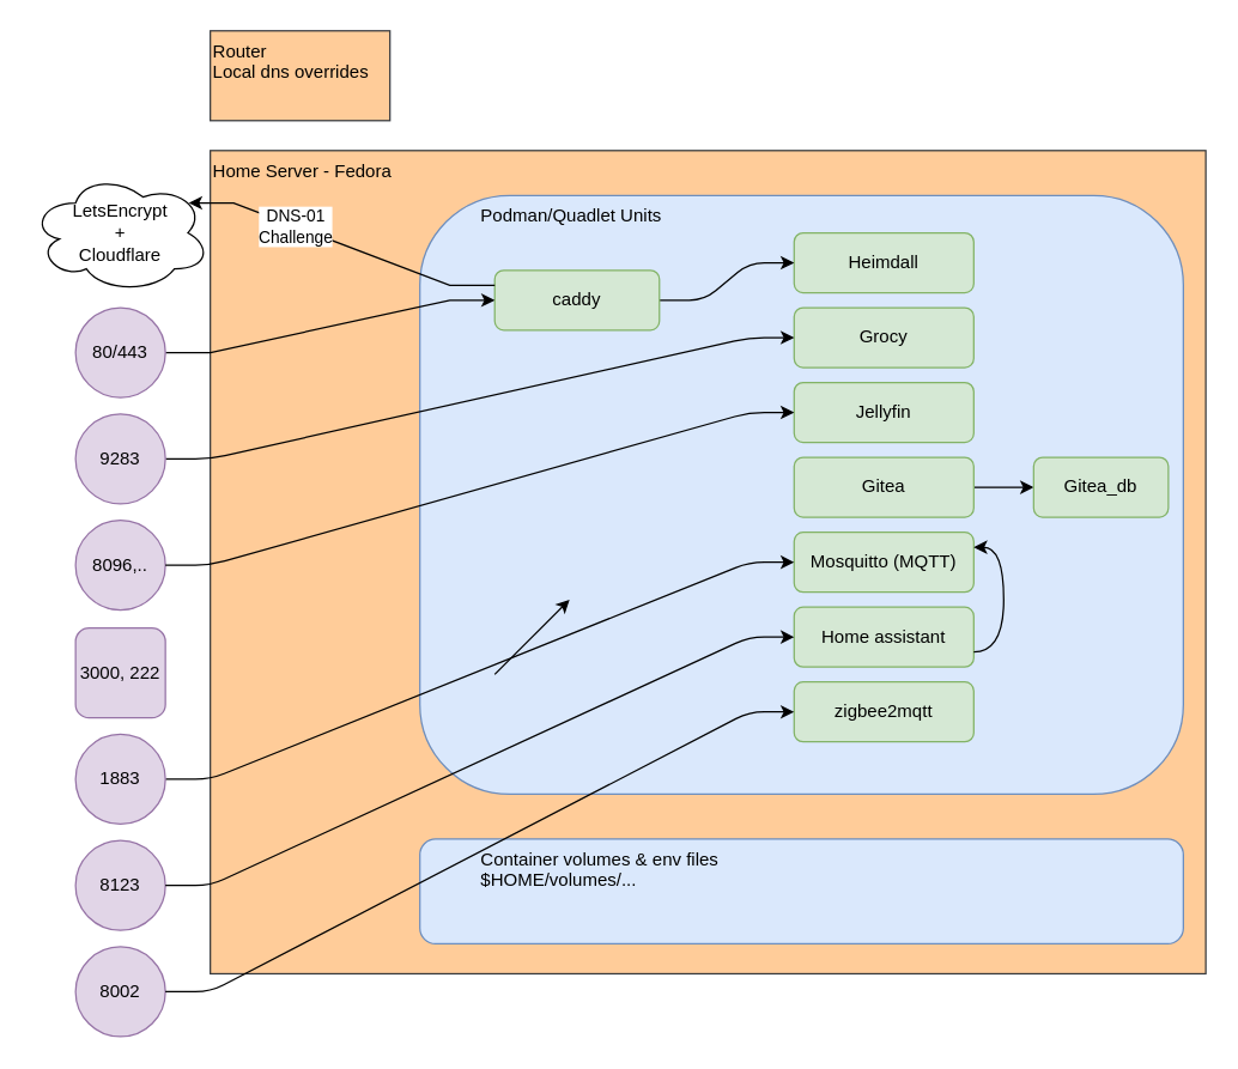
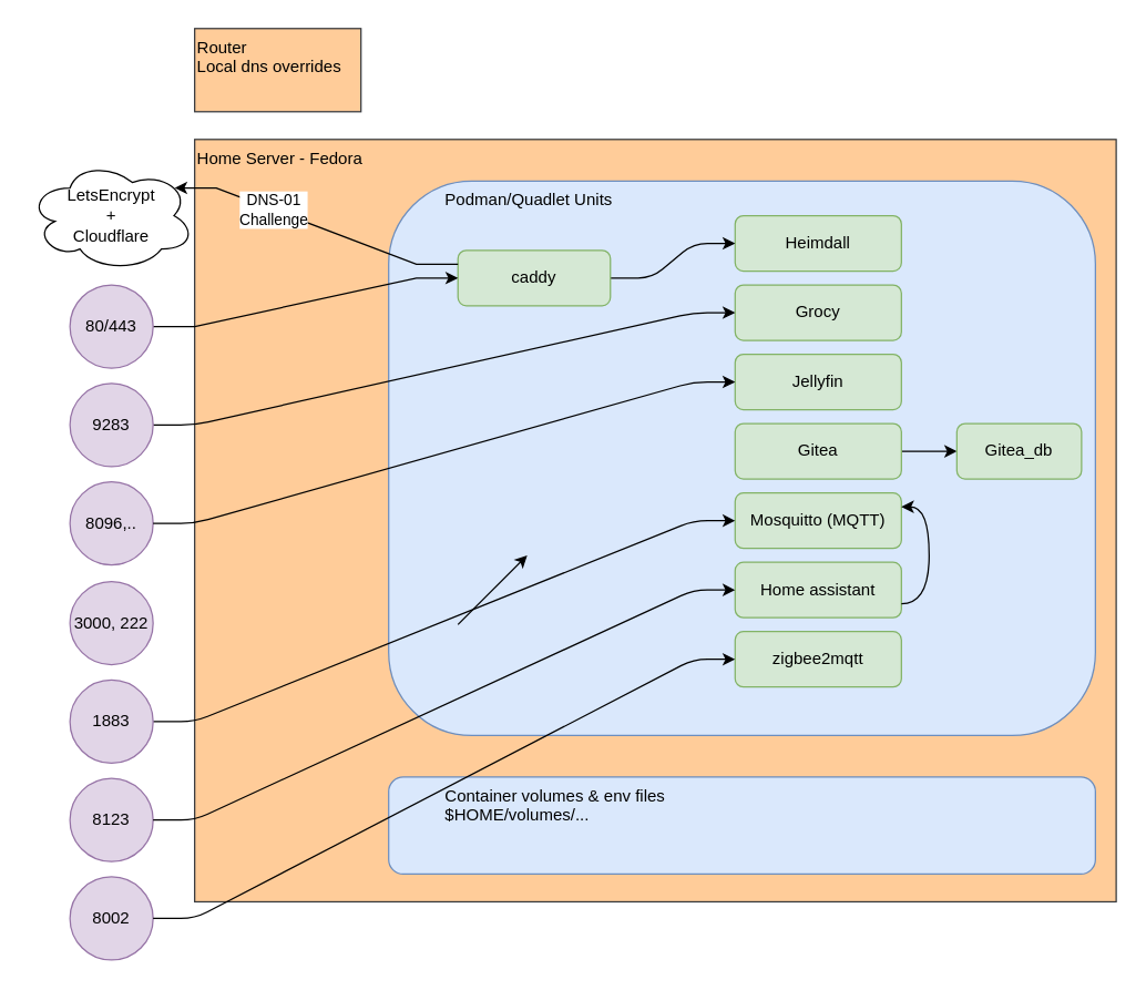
  <mxCell id="0" />
  <mxCell id="1" parent="0" />
  <mxCell id="2" value="&lt;div&gt;Home Server - Fedora&lt;br&gt;&lt;/div&gt;" style="rounded=0;whiteSpace=wrap;html=1;verticalAlign=top;align=left;fillColor=#ffcc99;strokeColor=#36393d;" vertex="1" parent="1"><mxGeometry x="140" y="100" width="665" height="550" as="geometry" /></mxCell>
  <mxCell id="3" value="Podman/Quadlet Units" style="rounded=1;whiteSpace=wrap;html=1;fillColor=#dae8fc;strokeColor=#6c8ebf;perimeterSpacing=0;verticalAlign=top;align=left;spacingLeft=39;" vertex="1" parent="1"><mxGeometry x="280" y="130" width="510" height="400" as="geometry" /></mxCell>
  <mxCell id="4" value="Heimdall" style="rounded=1;whiteSpace=wrap;html=1;fillColor=#d5e8d4;strokeColor=#82b366;" vertex="1" parent="1"><mxGeometry x="530" y="155" width="120" height="40" as="geometry" /></mxCell>
  <mxCell id="5" value="Grocy" style="rounded=1;whiteSpace=wrap;html=1;fillColor=#d5e8d4;strokeColor=#82b366;" vertex="1" parent="1"><mxGeometry x="530" y="205" width="120" height="40" as="geometry" /></mxCell>
  <mxCell id="6" value="Jellyfin" style="rounded=1;whiteSpace=wrap;html=1;fillColor=#d5e8d4;strokeColor=#82b366;" vertex="1" parent="1"><mxGeometry x="530" y="255" width="120" height="40" as="geometry" /></mxCell>
  <mxCell id="7" style="edgeStyle=orthogonalEdgeStyle;rounded=0;orthogonalLoop=1;jettySize=auto;html=1;exitX=1;exitY=0.5;exitDx=0;exitDy=0;entryX=0;entryY=0.5;entryDx=0;entryDy=0;" edge="1" parent="1" source="8" target="9"><mxGeometry relative="1" as="geometry" /></mxCell>
  <mxCell id="8" value="Gitea" style="rounded=1;whiteSpace=wrap;html=1;fillColor=#d5e8d4;strokeColor=#82b366;" vertex="1" parent="1"><mxGeometry x="530" y="305" width="120" height="40" as="geometry" /></mxCell>
  <mxCell id="9" value="Gitea_db" style="rounded=1;whiteSpace=wrap;html=1;fillColor=#d5e8d4;strokeColor=#82b366;" vertex="1" parent="1"><mxGeometry x="690" y="305" width="90" height="40" as="geometry" /></mxCell>
  <mxCell id="10" value="Mosquitto (MQTT)" style="rounded=1;whiteSpace=wrap;html=1;fillColor=#d5e8d4;strokeColor=#82b366;" vertex="1" parent="1"><mxGeometry x="530" y="355" width="120" height="40" as="geometry" /></mxCell>
  <mxCell id="11" value="Home assistant" style="rounded=1;whiteSpace=wrap;html=1;fillColor=#d5e8d4;strokeColor=#82b366;" vertex="1" parent="1"><mxGeometry x="530" y="405" width="120" height="40" as="geometry" /></mxCell>
  <mxCell id="12" value="zigbee2mqtt" style="rounded=1;whiteSpace=wrap;html=1;fillColor=#d5e8d4;strokeColor=#82b366;" vertex="1" parent="1"><mxGeometry x="530" y="455" width="120" height="40" as="geometry" /></mxCell>
  <mxCell id="13" style="edgeStyle=entityRelationEdgeStyle;rounded=1;orthogonalLoop=1;jettySize=auto;html=1;entryX=0;entryY=0.5;entryDx=0;entryDy=0;" edge="1" parent="1" source="14" target="4"><mxGeometry relative="1" as="geometry" /></mxCell>
  <mxCell id="14" value="caddy" style="rounded=1;whiteSpace=wrap;html=1;fillColor=#d5e8d4;strokeColor=#82b366;" vertex="1" parent="1"><mxGeometry x="330" y="180" width="110" height="40" as="geometry" /></mxCell>
  <mxCell id="15" value="" style="endArrow=classic;html=1;rounded=0;entryX=0;entryY=0.5;entryDx=0;entryDy=0;exitX=1;exitY=0.5;exitDx=0;exitDy=0;edgeStyle=entityRelationEdgeStyle;" edge="1" parent="1" source="16" target="14"><mxGeometry width="50" height="50" relative="1" as="geometry"><mxPoint x="80" y="205" as="sourcePoint" /><mxPoint x="450" y="355" as="targetPoint" /></mxGeometry></mxCell>
  <mxCell id="16" value="80/443" style="ellipse;whiteSpace=wrap;html=1;fillColor=#e1d5e7;strokeColor=#9673a6;" vertex="1" parent="1"><mxGeometry x="50" y="205" width="60" height="60" as="geometry" /></mxCell>
  <mxCell id="17" value="LetsEncrypt&lt;br&gt;+&lt;br&gt;Cloudflare" style="ellipse;shape=cloud;whiteSpace=wrap;html=1;" vertex="1" parent="1"><mxGeometry x="20" y="115" width="120" height="80" as="geometry" /></mxCell>
  <mxCell id="18" value="&lt;div&gt;Router&lt;br&gt;Local dns overrides&lt;br&gt;&lt;/div&gt;" style="rounded=0;whiteSpace=wrap;html=1;align=left;verticalAlign=top;fillColor=#ffcc99;strokeColor=#36393d;" vertex="1" parent="1"><mxGeometry x="140" y="20" width="120" height="60" as="geometry" /></mxCell>
  <mxCell id="19" value="" style="endArrow=classic;html=1;rounded=0;exitX=0;exitY=0.25;exitDx=0;exitDy=0;entryX=0.88;entryY=0.25;entryDx=0;entryDy=0;entryPerimeter=0;edgeStyle=entityRelationEdgeStyle;" edge="1" parent="1" source="14" target="17"><mxGeometry width="50" height="50" relative="1" as="geometry"><mxPoint x="400" y="330" as="sourcePoint" /><mxPoint x="450" y="280" as="targetPoint" /></mxGeometry></mxCell>
  <mxCell id="20" value="DNS-01 &lt;br&gt;Challenge" style="edgeLabel;html=1;align=center;verticalAlign=middle;resizable=0;points=[];" vertex="1" connectable="0" parent="19"><mxGeometry x="0.316" relative="1" as="geometry"><mxPoint as="offset" /></mxGeometry></mxCell>
  <mxCell id="21" value="Container volumes &amp;amp; env files&lt;br&gt;$HOME/volumes/..." style="rounded=1;whiteSpace=wrap;html=1;fillColor=#dae8fc;strokeColor=#6c8ebf;perimeterSpacing=0;verticalAlign=top;align=left;spacingLeft=39;" vertex="1" parent="1"><mxGeometry x="280" y="560" width="510" height="70" as="geometry" /></mxCell>
  <mxCell id="22" style="edgeStyle=entityRelationEdgeStyle;rounded=1;orthogonalLoop=1;jettySize=auto;html=1;exitX=1;exitY=0.5;exitDx=0;exitDy=0;entryX=0;entryY=0.5;entryDx=0;entryDy=0;" edge="1" parent="1" source="23" target="5"><mxGeometry relative="1" as="geometry" /></mxCell>
  <mxCell id="23" value="9283" style="ellipse;whiteSpace=wrap;html=1;fillColor=#e1d5e7;strokeColor=#9673a6;" vertex="1" parent="1"><mxGeometry x="50" y="276" width="60" height="60" as="geometry" /></mxCell>
  <mxCell id="24" value="8096,.." style="ellipse;whiteSpace=wrap;html=1;fillColor=#e1d5e7;strokeColor=#9673a6;" vertex="1" parent="1"><mxGeometry x="50" y="347" width="60" height="60" as="geometry" /></mxCell>
  <mxCell id="25" style="edgeStyle=entityRelationEdgeStyle;rounded=1;orthogonalLoop=1;jettySize=auto;html=1;exitX=1;exitY=0.5;exitDx=0;exitDy=0;entryX=0;entryY=0.5;entryDx=0;entryDy=0;" edge="1" parent="1" source="24" target="6"><mxGeometry relative="1" as="geometry"><mxPoint x="121" y="404" as="sourcePoint" /><mxPoint x="540" y="235" as="targetPoint" /></mxGeometry></mxCell>
- <mxCell id="26" value="3000, 222" style="whiteSpace=wrap;html=1;fillColor=#e1d5e7;strokeColor=#9673a6;rounded=1;" vertex="1" parent="1"><mxGeometry x="50" y="419" width="60" height="60" as="geometry" /></mxCell>
+ <mxCell id="26" value="3000, 222" style="ellipse;whiteSpace=wrap;html=1;fillColor=#e1d5e7;strokeColor=#9673a6;" vertex="1" parent="1"><mxGeometry x="50" y="419" width="60" height="60" as="geometry" /></mxCell>
  <mxCell id="27" style="edgeStyle=entityRelationEdgeStyle;rounded=1;orthogonalLoop=1;jettySize=auto;html=1;exitX=1;exitY=0.5;exitDx=0;exitDy=0;entryX=0;entryY=0.5;entryDx=0;entryDy=0;" edge="1" source="28" parent="1" target="10"><mxGeometry relative="1" as="geometry"><mxPoint x="131" y="484" as="sourcePoint" /><mxPoint x="540" y="335" as="targetPoint" /></mxGeometry></mxCell>
  <mxCell id="28" value="1883" style="ellipse;whiteSpace=wrap;html=1;fillColor=#e1d5e7;strokeColor=#9673a6;" vertex="1" parent="1"><mxGeometry x="50" y="490" width="60" height="60" as="geometry" /></mxCell>
  <mxCell id="29" value="8123" style="ellipse;whiteSpace=wrap;html=1;fillColor=#e1d5e7;strokeColor=#9673a6;" vertex="1" parent="1"><mxGeometry x="50" y="561" width="60" height="60" as="geometry" /></mxCell>
  <mxCell id="30" style="edgeStyle=entityRelationEdgeStyle;rounded=1;orthogonalLoop=1;jettySize=auto;html=1;exitX=1;exitY=0.5;exitDx=0;exitDy=0;entryX=0;entryY=0.5;entryDx=0;entryDy=0;" edge="1" source="29" parent="1" target="11"><mxGeometry relative="1" as="geometry"><mxPoint x="131" y="554" as="sourcePoint" /><mxPoint x="530" y="445" as="targetPoint" /></mxGeometry></mxCell>
  <mxCell id="31" value="8002" style="ellipse;whiteSpace=wrap;html=1;fillColor=#e1d5e7;strokeColor=#9673a6;" vertex="1" parent="1"><mxGeometry x="50" y="632" width="60" height="60" as="geometry" /></mxCell>
  <mxCell id="32" style="edgeStyle=entityRelationEdgeStyle;rounded=1;orthogonalLoop=1;jettySize=auto;html=1;exitX=1;exitY=0.5;exitDx=0;exitDy=0;entryX=0;entryY=0.5;entryDx=0;entryDy=0;" edge="1" source="31" parent="1" target="12"><mxGeometry relative="1" as="geometry"><mxPoint x="131" y="629" as="sourcePoint" /><mxPoint x="530" y="520" as="targetPoint" /></mxGeometry></mxCell>
  <mxCell id="33" value="" style="endArrow=classic;html=1;rounded=0;" edge="1" parent="1"><mxGeometry width="50" height="50" relative="1" as="geometry"><mxPoint x="330" y="450" as="sourcePoint" /><mxPoint x="380" y="400" as="targetPoint" /></mxGeometry></mxCell>
  <mxCell id="34" style="edgeStyle=orthogonalEdgeStyle;rounded=0;orthogonalLoop=1;jettySize=auto;html=1;exitX=1;exitY=0.75;exitDx=0;exitDy=0;entryX=1;entryY=0.25;entryDx=0;entryDy=0;curved=1;" edge="1" parent="1" source="11" target="10"><mxGeometry relative="1" as="geometry"><mxPoint x="660" y="485" as="sourcePoint" /><mxPoint x="660" y="385" as="targetPoint" /></mxGeometry></mxCell>
